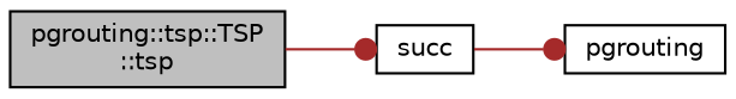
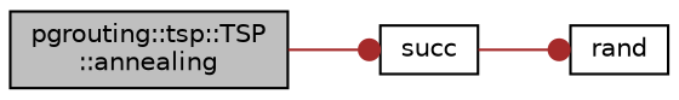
  digraph {
    rankdir=LR
    node [color=black fillcolor=white fontname=Helvetica fontsize=10 shape=record style=filled]
    edge [arrowhead=dot color=brown fontname=Helvetica fontsize=10 labelfontname=Helvetica labelfontsize=10 style=solid]
-   n1 [fillcolor=grey75 fontcolor=black height=0.2 label="pgrouting::tsp::TSP\l::tsp" width=0.4]
+   n1 [fillcolor=grey75 fontcolor=black height=0.2 label="pgrouting::tsp::TSP\l::annealing" width=0.4]
    n2 [height=0.2 label=succ width=0.4]
-   n3 [height=0.2 label=pgrouting width=0.4]
+   n3 [height=0.2 label=rand width=0.4]
    n1 -> n2
    n2 -> n3
  }
